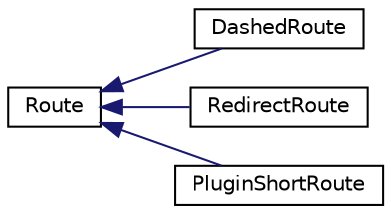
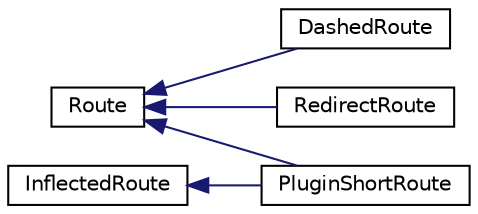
  digraph {
    rankdir=LR
    node [color=black fillcolor=white fontname=Helvetica fontsize=10 shape=record style=filled]
    edge [color=midnightblue dir=back fontname=Helvetica fontsize=10 labelfontname=Helvetica labelfontsize=10 style=solid]
    n1 [height=0.2 label=Route width=0.4]
    n2 [height=0.2 label=DashedRoute width=0.4]
    n3 [height=0.2 label=RedirectRoute width=0.4]
    n4 [height=0.2 label=PluginShortRoute width=0.4]
+   n5 [height=0.2 label=InflectedRoute width=0.4]
    n1 -> n2
    n1 -> n3
    n1 -> n4
+   n5 -> n4
  }
